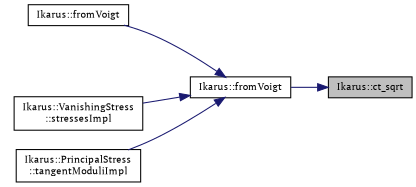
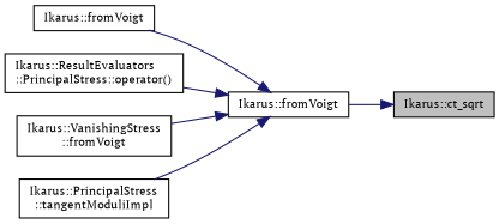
  digraph {
    fontname="PT Serif"
    rankdir=RL
    node [color=black fillcolor=white fontname="PT Serif" fontsize=10 shape=record style=filled]
    edge [color=midnightblue dir=back fontname="PT Serif" fontsize=10 labelfontname=Helvetica labelfontsize=10 style=solid]
    n1 [fillcolor=grey75 fontcolor=black height=0.2 label="Ikarus::ct_sqrt" width=0.4]
    n2 [height=0.2 label="Ikarus::fromVoigt" width=0.4]
    n3 [height=0.2 label="Ikarus::fromVoigt" width=0.4]
-   n5 [height=0.2 label="Ikarus::VanishingStress\l::stressesImpl" width=0.4]
+   n4 [height=0.2 label="Ikarus::ResultEvaluators\l::PrincipalStress::operator()" width=0.4]
+   n5 [height=0.2 label="Ikarus::VanishingStress\l::fromVoigt" width=0.4]
    n6 [height=0.2 label="Ikarus::PrincipalStress\l::tangentModuliImpl" width=0.4]
    n1 -> n2
    n2 -> n3
+   n2 -> n4
    n2 -> n5
    n2 -> n6
  }
